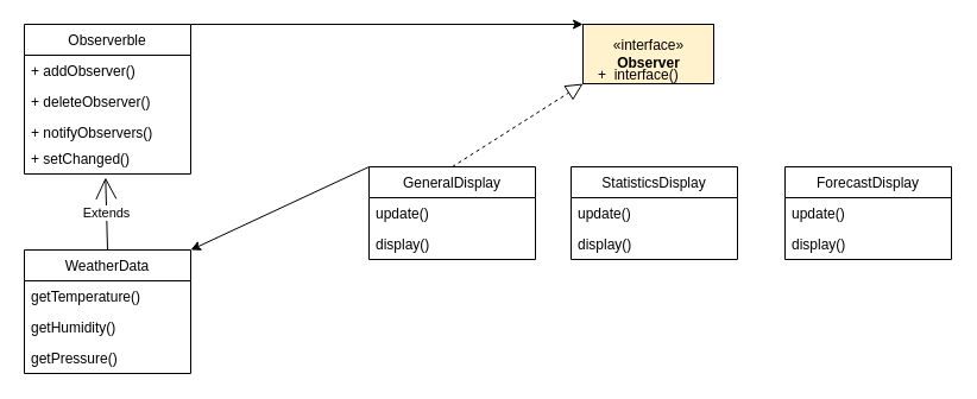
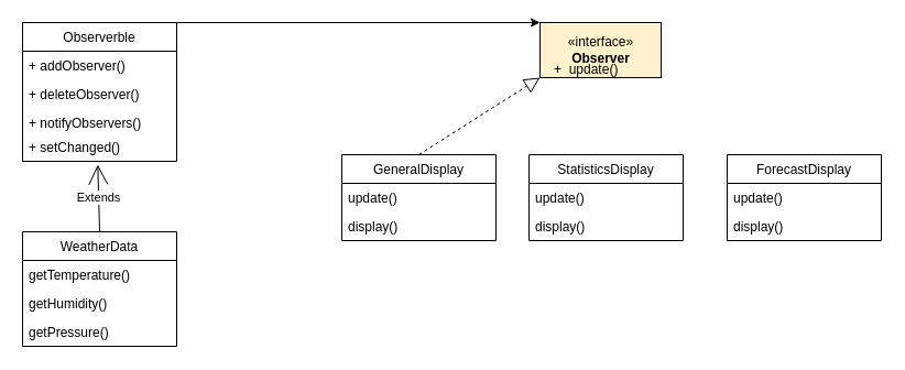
  <mxCell id="0" />
  <mxCell id="1" parent="0" />
  <mxCell id="2" value="" style="group" vertex="1" connectable="0" parent="1"><mxGeometry x="490" y="20" width="110" height="69" as="geometry" /></mxCell>
  <mxCell id="3" value="«interface»&lt;br&gt;&lt;b&gt;Observer&lt;br&gt;&lt;/b&gt;" style="html=1;fillColor=#fff2cc;" vertex="1" parent="2"><mxGeometry width="110" height="50" as="geometry" /></mxCell>
- <mxCell id="4" value="+  interface()" style="text;strokeColor=none;fillColor=none;align=left;verticalAlign=top;spacingLeft=4;spacingRight=4;overflow=hidden;rotatable=0;points=[[0,0.5],[1,0.5]];portConstraint=eastwest;" vertex="1" parent="2"><mxGeometry x="7" y="29" width="100" height="40" as="geometry" /></mxCell>
+ <mxCell id="4" value="+  update()" style="text;strokeColor=none;fillColor=none;align=left;verticalAlign=top;spacingLeft=4;spacingRight=4;overflow=hidden;rotatable=0;points=[[0,0.5],[1,0.5]];portConstraint=eastwest;" vertex="1" parent="2"><mxGeometry x="7" y="29" width="100" height="40" as="geometry" /></mxCell>
  <mxCell id="5" value="Observerble" style="swimlane;fontStyle=0;childLayout=stackLayout;horizontal=1;startSize=26;fillColor=none;horizontalStack=0;resizeParent=1;resizeParentMax=0;resizeLast=0;collapsible=1;marginBottom=0;" vertex="1" parent="1"><mxGeometry x="20" y="20" width="140" height="126" as="geometry" /></mxCell>
  <mxCell id="6" value="+ addObserver()" style="text;strokeColor=none;fillColor=none;align=left;verticalAlign=top;spacingLeft=4;spacingRight=4;overflow=hidden;rotatable=0;points=[[0,0.5],[1,0.5]];portConstraint=eastwest;" vertex="1" parent="5"><mxGeometry y="26" width="140" height="26" as="geometry" /></mxCell>
  <mxCell id="7" value="+ deleteObserver()" style="text;strokeColor=none;fillColor=none;align=left;verticalAlign=top;spacingLeft=4;spacingRight=4;overflow=hidden;rotatable=0;points=[[0,0.5],[1,0.5]];portConstraint=eastwest;" vertex="1" parent="5"><mxGeometry y="52" width="140" height="26" as="geometry" /></mxCell>
  <mxCell id="8" value="+ notifyObservers()" style="text;strokeColor=none;fillColor=none;align=left;verticalAlign=top;spacingLeft=4;spacingRight=4;overflow=hidden;rotatable=0;points=[[0,0.5],[1,0.5]];portConstraint=eastwest;" vertex="1" parent="5"><mxGeometry y="78" width="140" height="22" as="geometry" /></mxCell>
  <mxCell id="9" value="+ setChanged()" style="text;strokeColor=none;fillColor=none;align=left;verticalAlign=top;spacingLeft=4;spacingRight=4;overflow=hidden;rotatable=0;points=[[0,0.5],[1,0.5]];portConstraint=eastwest;" vertex="1" parent="5"><mxGeometry y="100" width="140" height="26" as="geometry" /></mxCell>
  <mxCell id="10" value="" style="endArrow=classic;html=1;rounded=0;exitX=1;exitY=0;exitDx=0;exitDy=0;entryX=0;entryY=0;entryDx=0;entryDy=0;" edge="1" parent="1" source="5" target="3"><mxGeometry width="50" height="50" relative="1" as="geometry"><mxPoint x="190" y="40" as="sourcePoint" /><mxPoint x="330" y="180" as="targetPoint" /></mxGeometry></mxCell>
  <mxCell id="11" value="WeatherData" style="swimlane;fontStyle=0;childLayout=stackLayout;horizontal=1;startSize=26;fillColor=none;horizontalStack=0;resizeParent=1;resizeParentMax=0;resizeLast=0;collapsible=1;marginBottom=0;" vertex="1" parent="1"><mxGeometry x="20" y="210" width="140" height="104" as="geometry" /></mxCell>
  <mxCell id="12" value="getTemperature()" style="text;strokeColor=none;fillColor=none;align=left;verticalAlign=top;spacingLeft=4;spacingRight=4;overflow=hidden;rotatable=0;points=[[0,0.5],[1,0.5]];portConstraint=eastwest;" vertex="1" parent="11"><mxGeometry y="26" width="140" height="26" as="geometry" /></mxCell>
  <mxCell id="13" value="getHumidity()" style="text;strokeColor=none;fillColor=none;align=left;verticalAlign=top;spacingLeft=4;spacingRight=4;overflow=hidden;rotatable=0;points=[[0,0.5],[1,0.5]];portConstraint=eastwest;" vertex="1" parent="11"><mxGeometry y="52" width="140" height="26" as="geometry" /></mxCell>
  <mxCell id="14" value="getPressure()" style="text;strokeColor=none;fillColor=none;align=left;verticalAlign=top;spacingLeft=4;spacingRight=4;overflow=hidden;rotatable=0;points=[[0,0.5],[1,0.5]];portConstraint=eastwest;" vertex="1" parent="11"><mxGeometry y="78" width="140" height="26" as="geometry" /></mxCell>
  <mxCell id="15" value="Extends" style="endArrow=open;endSize=16;endFill=0;html=1;rounded=0;entryX=0.488;entryY=1.116;entryDx=0;entryDy=0;entryPerimeter=0;exitX=0.5;exitY=0;exitDx=0;exitDy=0;" edge="1" parent="1" source="11" target="9"><mxGeometry width="160" relative="1" as="geometry"><mxPoint x="220" y="200" as="sourcePoint" /><mxPoint x="380" y="200" as="targetPoint" /></mxGeometry></mxCell>
  <mxCell id="16" value="GeneralDisplay" style="swimlane;fontStyle=0;childLayout=stackLayout;horizontal=1;startSize=26;fillColor=none;horizontalStack=0;resizeParent=1;resizeParentMax=0;resizeLast=0;collapsible=1;marginBottom=0;" vertex="1" parent="1"><mxGeometry x="310" y="140" width="140" height="78" as="geometry" /></mxCell>
  <mxCell id="17" value="update()" style="text;strokeColor=none;fillColor=none;align=left;verticalAlign=top;spacingLeft=4;spacingRight=4;overflow=hidden;rotatable=0;points=[[0,0.5],[1,0.5]];portConstraint=eastwest;" vertex="1" parent="16"><mxGeometry y="26" width="140" height="26" as="geometry" /></mxCell>
  <mxCell id="18" value="display()" style="text;strokeColor=none;fillColor=none;align=left;verticalAlign=top;spacingLeft=4;spacingRight=4;overflow=hidden;rotatable=0;points=[[0,0.5],[1,0.5]];portConstraint=eastwest;" vertex="1" parent="16"><mxGeometry y="52" width="140" height="26" as="geometry" /></mxCell>
  <mxCell id="19" value="StatisticsDisplay" style="swimlane;fontStyle=0;childLayout=stackLayout;horizontal=1;startSize=26;fillColor=none;horizontalStack=0;resizeParent=1;resizeParentMax=0;resizeLast=0;collapsible=1;marginBottom=0;" vertex="1" parent="1"><mxGeometry x="480" y="140" width="140" height="78" as="geometry" /></mxCell>
  <mxCell id="20" value="update()" style="text;strokeColor=none;fillColor=none;align=left;verticalAlign=top;spacingLeft=4;spacingRight=4;overflow=hidden;rotatable=0;points=[[0,0.5],[1,0.5]];portConstraint=eastwest;" vertex="1" parent="19"><mxGeometry y="26" width="140" height="26" as="geometry" /></mxCell>
  <mxCell id="21" value="display()" style="text;strokeColor=none;fillColor=none;align=left;verticalAlign=top;spacingLeft=4;spacingRight=4;overflow=hidden;rotatable=0;points=[[0,0.5],[1,0.5]];portConstraint=eastwest;" vertex="1" parent="19"><mxGeometry y="52" width="140" height="26" as="geometry" /></mxCell>
  <mxCell id="22" value="ForecastDisplay" style="swimlane;fontStyle=0;childLayout=stackLayout;horizontal=1;startSize=26;fillColor=none;horizontalStack=0;resizeParent=1;resizeParentMax=0;resizeLast=0;collapsible=1;marginBottom=0;" vertex="1" parent="1"><mxGeometry x="660" y="140" width="140" height="78" as="geometry" /></mxCell>
  <mxCell id="23" value="update()" style="text;strokeColor=none;fillColor=none;align=left;verticalAlign=top;spacingLeft=4;spacingRight=4;overflow=hidden;rotatable=0;points=[[0,0.5],[1,0.5]];portConstraint=eastwest;" vertex="1" parent="22"><mxGeometry y="26" width="140" height="26" as="geometry" /></mxCell>
  <mxCell id="24" value="display()" style="text;strokeColor=none;fillColor=none;align=left;verticalAlign=top;spacingLeft=4;spacingRight=4;overflow=hidden;rotatable=0;points=[[0,0.5],[1,0.5]];portConstraint=eastwest;" vertex="1" parent="22"><mxGeometry y="52" width="140" height="26" as="geometry" /></mxCell>
  <mxCell id="25" value="" style="endArrow=block;dashed=1;endFill=0;endSize=12;html=1;rounded=0;exitX=0.5;exitY=0;exitDx=0;exitDy=0;" edge="1" parent="1" source="16"><mxGeometry width="160" relative="1" as="geometry"><mxPoint x="280" y="200" as="sourcePoint" /><mxPoint x="490" y="70" as="targetPoint" /></mxGeometry></mxCell>
- <mxCell id="26" value="" style="endArrow=classic;html=1;rounded=0;entryX=1;entryY=0;entryDx=0;entryDy=0;exitX=0;exitY=0;exitDx=0;exitDy=0;" edge="1" parent="1" source="16" target="11"><mxGeometry width="50" height="50" relative="1" as="geometry"><mxPoint x="360" y="230" as="sourcePoint" /><mxPoint x="410" y="180" as="targetPoint" /></mxGeometry></mxCell>
